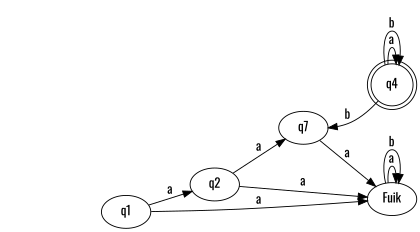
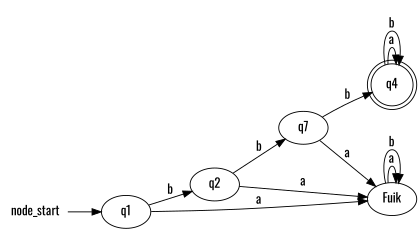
  digraph {
    fontname=Oswald
    rankdir=LR
    node [fontname=Oswald]
    edge [fontname=Oswald]
+   node_start [shape=none]
    q1
    q2
    Fuik
    n5 [label=q7]
    n6 [label=q4 shape=doublecircle]
-   q1 -> q2 [label=a]
+   node_start -> q1
+   q1 -> q2 [label=b]
    q1 -> Fuik [label=a]
    q2 -> Fuik [label=a]
-   q2 -> n5 [label=a]
+   q2 -> n5 [label=b]
    Fuik -> Fuik [label=a]
    Fuik -> Fuik [label=b]
    n5 -> Fuik [label=a]
-   n6 -> n5 [label=b]
+   n5 -> n6 [label=b]
    n6 -> n6 [label=a]
    n6 -> n6 [label=b]
  }
